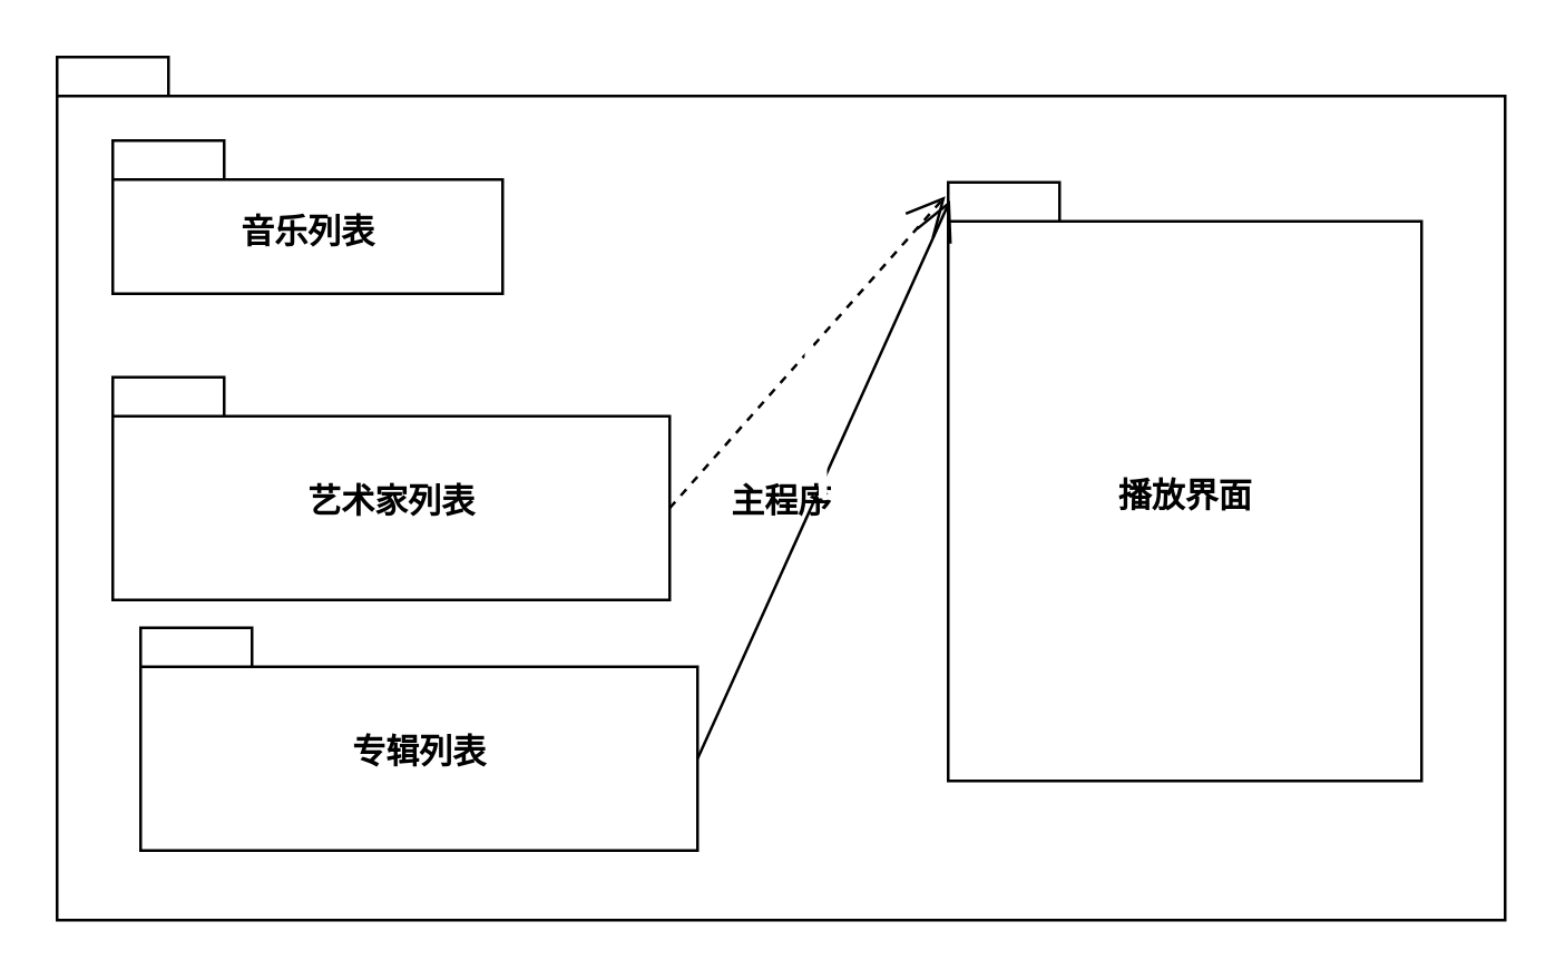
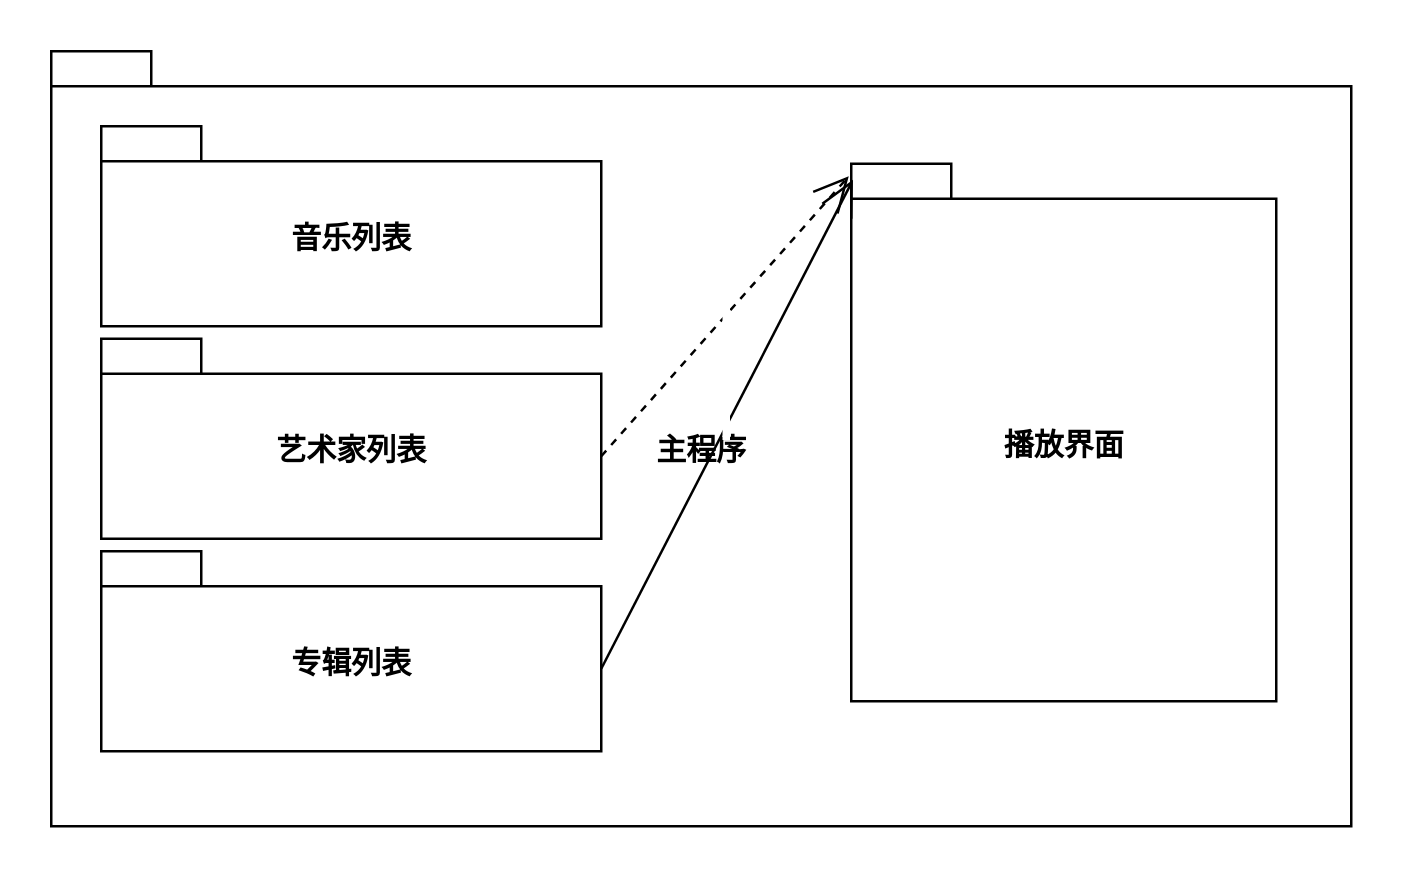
  <mxCell id="0" />
  <mxCell id="1" parent="0" />
  <mxCell id="2" value="主程序" style="shape=folder;fontStyle=1;spacingTop=10;tabWidth=40;tabHeight=14;tabPosition=left;html=1;" vertex="1" parent="1"><mxGeometry x="20" y="20" width="520" height="310" as="geometry" /></mxCell>
- <mxCell id="3" value="音乐列表" style="shape=folder;fontStyle=1;spacingTop=10;tabWidth=40;tabHeight=14;tabPosition=left;html=1;" vertex="1" parent="1"><mxGeometry x="40" y="50" width="140" height="55" as="geometry" /></mxCell>
+ <mxCell id="3" value="音乐列表" style="shape=folder;fontStyle=1;spacingTop=10;tabWidth=40;tabHeight=14;tabPosition=left;html=1;" vertex="1" parent="1"><mxGeometry x="40" y="50" width="200" height="80" as="geometry" /></mxCell>
  <mxCell id="4" value="艺术家列表&lt;span style=&quot;color: rgba(0 , 0 , 0 , 0) ; font-family: monospace ; font-size: 0px ; font-weight: 400&quot;&gt;%3CmxGraphModel%3E%3Croot%3E%3CmxCell%20id%3D%220%22%2F%3E%3CmxCell%20id%3D%221%22%20parent%3D%220%22%2F%3E%3CmxCell%20id%3D%222%22%20value%3D%22%E9%9F%B3%E4%B9%90%E5%88%97%E8%A1%A8%22%20style%3D%22shape%3Dfolder%3BfontStyle%3D1%3BspacingTop%3D10%3BtabWidth%3D40%3BtabHeight%3D14%3BtabPosition%3Dleft%3Bhtml%3D1%3B%22%20vertex%3D%221%22%20parent%3D%221%22%3E%3CmxGeometry%20x%3D%22130%22%20y%3D%22140%22%20width%3D%22120%22%20height%3D%2280%22%20as%3D%22geometry%22%2F%3E%3C%2FmxCell%3E%3C%2Froot%3E%3C%2FmxGraphModel%3E&lt;/span&gt;" style="shape=folder;fontStyle=1;spacingTop=10;tabWidth=40;tabHeight=14;tabPosition=left;html=1;" vertex="1" parent="1"><mxGeometry x="40" y="135" width="200" height="80" as="geometry" /></mxCell>
- <mxCell id="5" value="专辑列表" style="shape=folder;fontStyle=1;spacingTop=10;tabWidth=40;tabHeight=14;tabPosition=left;html=1;" vertex="1" parent="1"><mxGeometry x="50" y="225" width="200" height="80" as="geometry" /></mxCell>
+ <mxCell id="5" value="专辑列表" style="shape=folder;fontStyle=1;spacingTop=10;tabWidth=40;tabHeight=14;tabPosition=left;html=1;" vertex="1" parent="1"><mxGeometry x="40" y="220" width="200" height="80" as="geometry" /></mxCell>
  <mxCell id="6" value="播放界面" style="shape=folder;fontStyle=1;spacingTop=10;tabWidth=40;tabHeight=14;tabPosition=left;html=1;" vertex="1" parent="1"><mxGeometry x="340" y="65" width="170" height="215" as="geometry" /></mxCell>
  <mxCell id="7" value="&amp;nbsp;" style="endArrow=open;endSize=12;dashed=1;html=1;exitX=0;exitY=0;exitDx=200;exitDy=47;exitPerimeter=0;" edge="1" parent="1" source="4"><mxGeometry width="160" relative="1" as="geometry"><mxPoint x="250" y="107" as="sourcePoint" /><mxPoint x="339" y="70" as="targetPoint" /><Array as="points" /></mxGeometry></mxCell>
  <mxCell id="8" value="&amp;nbsp;" style="endArrow=open;endSize=12;dashed=0;html=1;exitX=0;exitY=0;exitDx=200;exitDy=47;exitPerimeter=0;entryX=0.004;entryY=0.03;entryDx=0;entryDy=0;entryPerimeter=0;" edge="1" parent="1" source="5" target="6"><mxGeometry width="160" relative="1" as="geometry"><mxPoint x="250" y="192" as="sourcePoint" /><mxPoint x="340" y="100" as="targetPoint" /><Array as="points" /></mxGeometry></mxCell>
